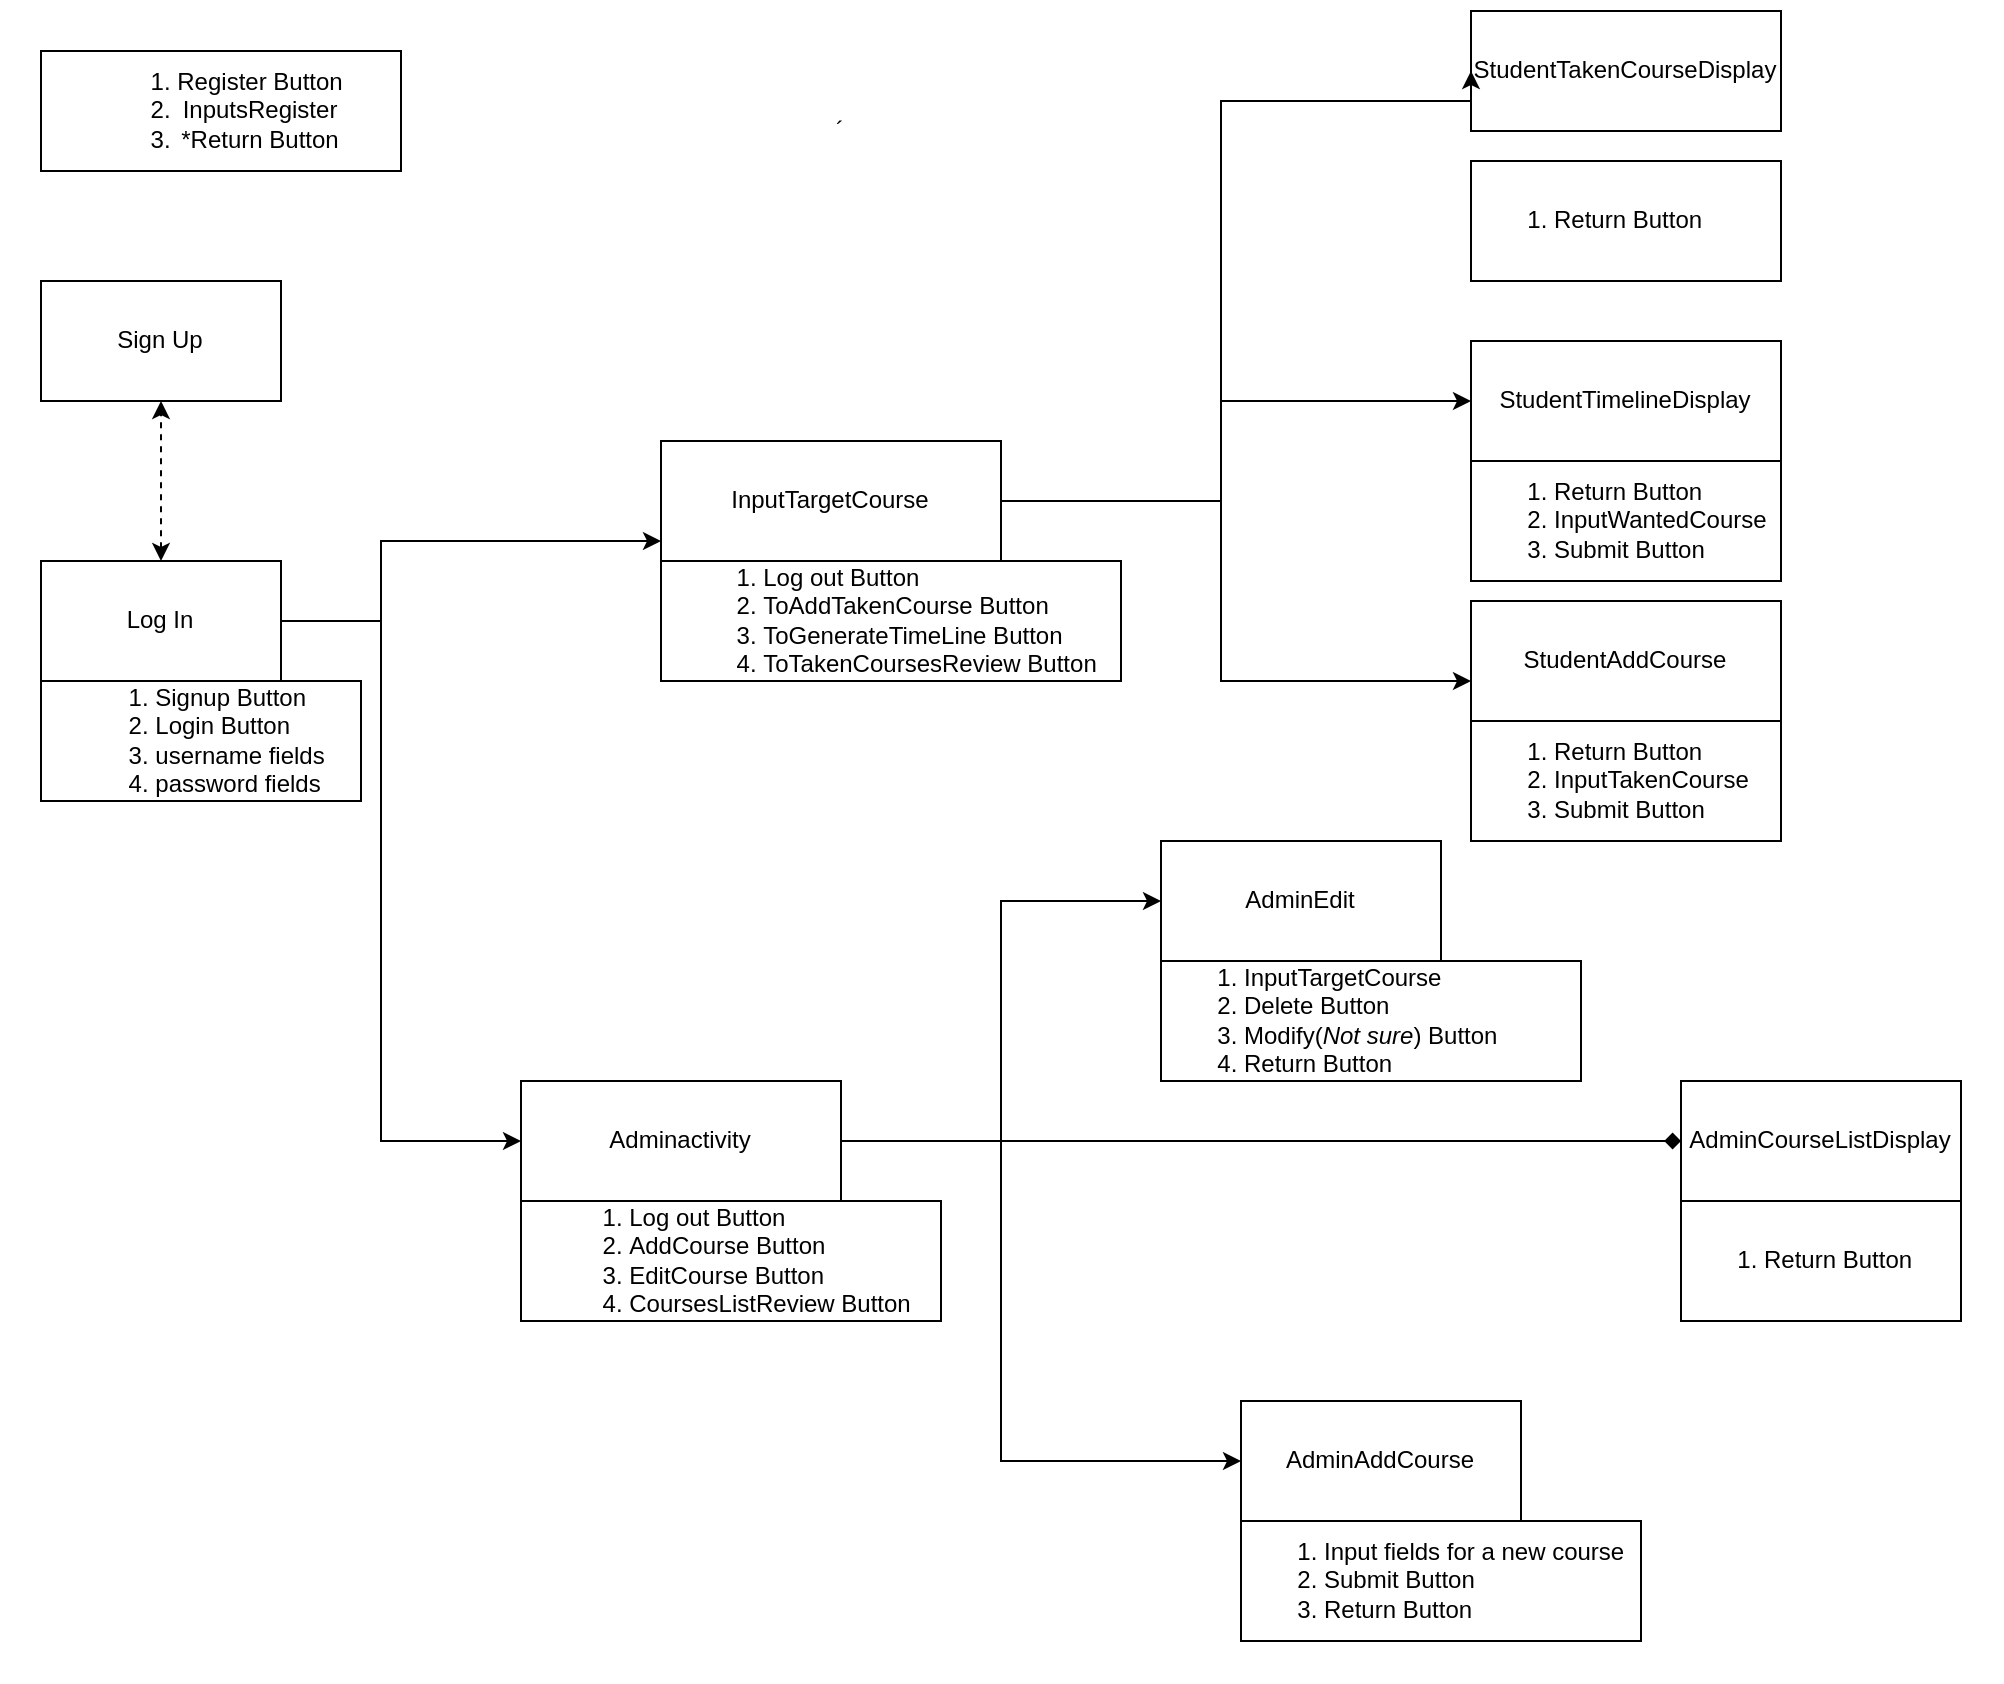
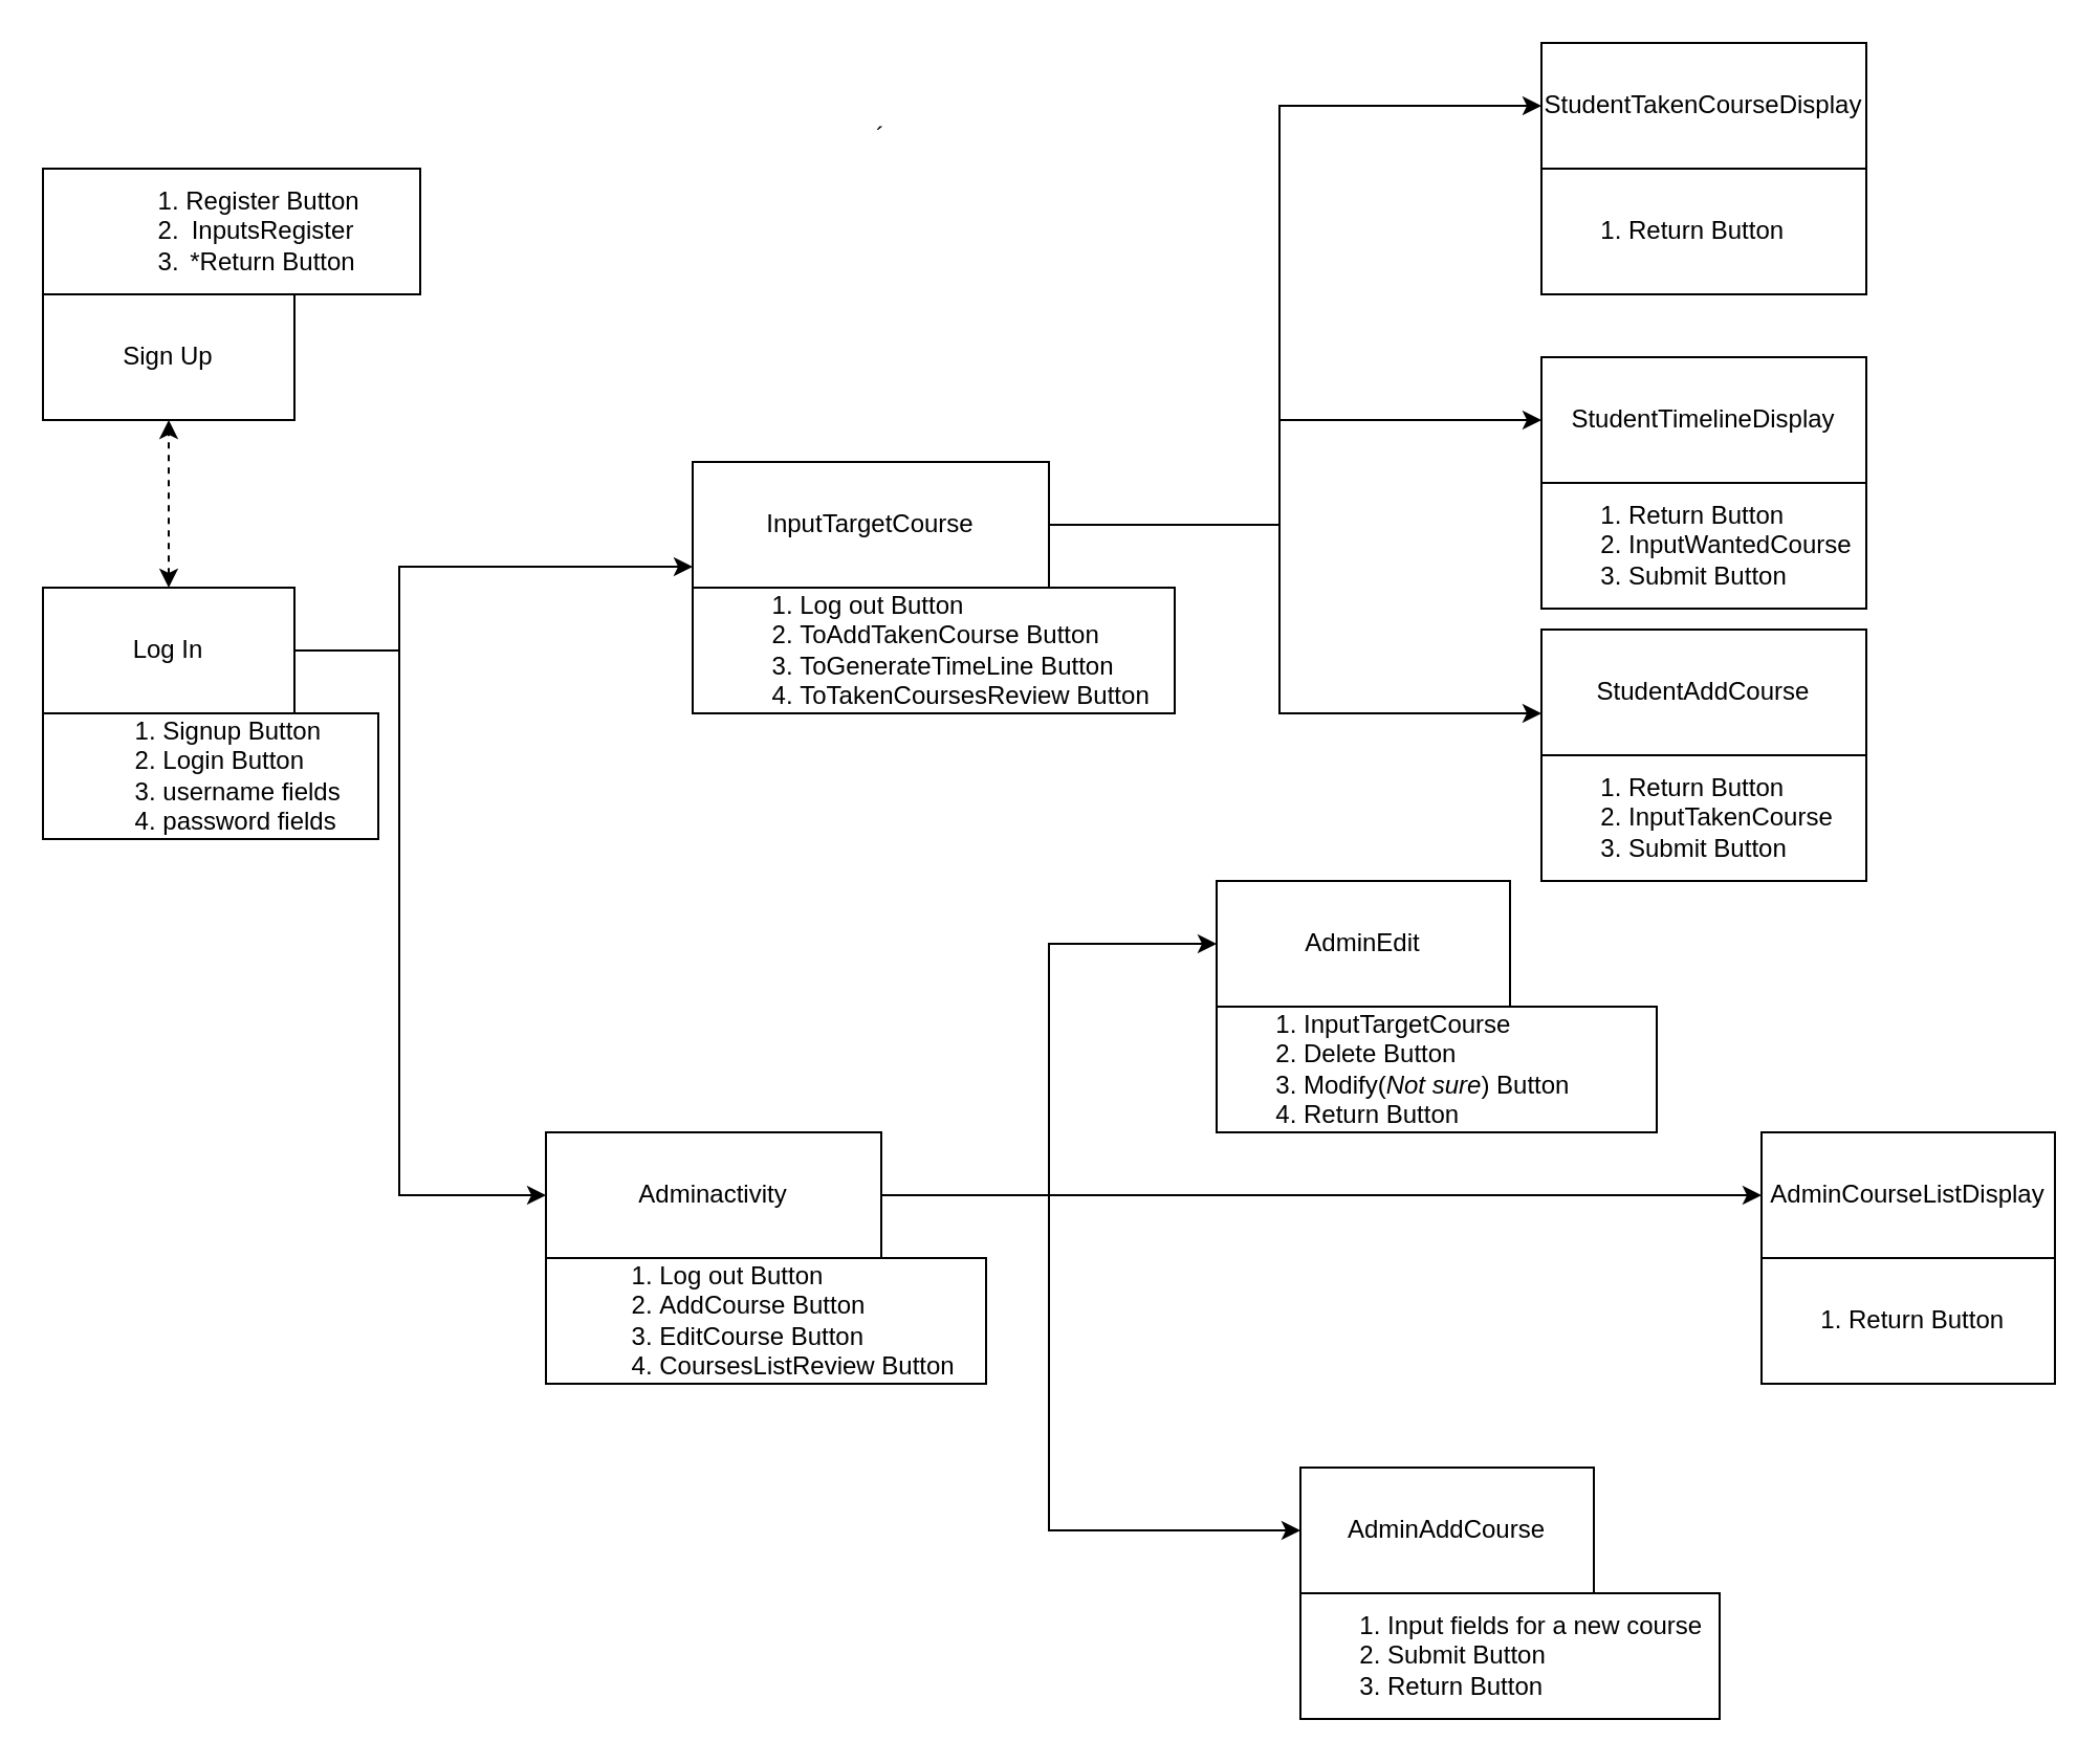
  <mxCell id="0" />
  <mxCell id="1" parent="0" />
  <mxCell id="2" value="´" style="text;html=1;strokeColor=none;fillColor=none;align=center;verticalAlign=middle;whiteSpace=wrap;rounded=0;" parent="1" vertex="1"><mxGeometry x="390" y="50" width="60" height="30" as="geometry" /></mxCell>
- <mxCell id="3" value="StudentTakenCourseDisplay" style="rounded=0;whiteSpace=wrap;html=1;" parent="1" vertex="1"><mxGeometry x="735" y="5" width="155" height="60" as="geometry" /></mxCell>
+ <mxCell id="3" value="StudentTakenCourseDisplay" style="rounded=0;whiteSpace=wrap;html=1;" parent="1" vertex="1"><mxGeometry x="735" y="20" width="155" height="60" as="geometry" /></mxCell>
  <mxCell id="4" value="StudentAddCourse" style="rounded=0;whiteSpace=wrap;html=1;" parent="1" vertex="1"><mxGeometry x="735" y="300" width="155" height="60" as="geometry" /></mxCell>
  <mxCell id="5" value="AdminCourseListDisplay" style="rounded=0;whiteSpace=wrap;html=1;" parent="1" vertex="1"><mxGeometry x="840" y="540" width="140" height="60" as="geometry" /></mxCell>
  <mxCell id="6" value="AdminEdit" style="rounded=0;whiteSpace=wrap;html=1;" parent="1" vertex="1"><mxGeometry x="580" y="420" width="140" height="60" as="geometry" /></mxCell>
  <mxCell id="7" value="StudentTimelineDisplay" style="rounded=0;whiteSpace=wrap;html=1;" parent="1" vertex="1"><mxGeometry x="735" y="170" width="155" height="60" as="geometry" /></mxCell>
  <mxCell id="8" style="edgeStyle=orthogonalEdgeStyle;rounded=0;orthogonalLoop=1;jettySize=auto;html=1;entryX=0;entryY=0.5;entryDx=0;entryDy=0;" parent="1" source="11" target="6" edge="1"><mxGeometry relative="1" as="geometry" /></mxCell>
- <mxCell id="9" style="edgeStyle=orthogonalEdgeStyle;rounded=0;orthogonalLoop=1;jettySize=auto;html=1;endArrow=diamond;" parent="1" source="11" target="5" edge="1"><mxGeometry relative="1" as="geometry" /></mxCell>
+ <mxCell id="9" style="edgeStyle=orthogonalEdgeStyle;rounded=0;orthogonalLoop=1;jettySize=auto;html=1;" parent="1" source="11" target="5" edge="1"><mxGeometry relative="1" as="geometry" /></mxCell>
  <mxCell id="10" style="edgeStyle=orthogonalEdgeStyle;rounded=0;orthogonalLoop=1;jettySize=auto;html=1;" parent="1" source="11" target="21" edge="1"><mxGeometry relative="1" as="geometry"><Array as="points"><mxPoint x="500" y="570" /><mxPoint x="500" y="730" /></Array></mxGeometry></mxCell>
  <mxCell id="11" value="Adminactivity" style="rounded=0;whiteSpace=wrap;html=1;" parent="1" vertex="1"><mxGeometry x="260" y="540" width="160" height="60" as="geometry" /></mxCell>
  <mxCell id="12" style="edgeStyle=orthogonalEdgeStyle;rounded=0;orthogonalLoop=1;jettySize=auto;html=1;" parent="1" source="15" target="7" edge="1"><mxGeometry relative="1" as="geometry"><Array as="points"><mxPoint x="610" y="250" /><mxPoint x="610" y="200" /></Array></mxGeometry></mxCell>
  <mxCell id="13" style="edgeStyle=orthogonalEdgeStyle;rounded=0;orthogonalLoop=1;jettySize=auto;html=1;" parent="1" source="15" target="4" edge="1"><mxGeometry relative="1" as="geometry"><Array as="points"><mxPoint x="610" y="250" /><mxPoint x="610" y="340" /></Array></mxGeometry></mxCell>
  <mxCell id="14" style="edgeStyle=orthogonalEdgeStyle;rounded=0;orthogonalLoop=1;jettySize=auto;html=1;entryX=0;entryY=0.5;entryDx=0;entryDy=0;" parent="1" source="15" target="3" edge="1"><mxGeometry relative="1" as="geometry"><Array as="points"><mxPoint x="610" y="250" /><mxPoint x="610" y="50" /><mxPoint x="735" y="50" /></Array></mxGeometry></mxCell>
  <mxCell id="15" value="InputTargetCourse" style="rounded=0;whiteSpace=wrap;html=1;" parent="1" vertex="1"><mxGeometry x="330" y="220" width="170" height="60" as="geometry" /></mxCell>
  <mxCell id="16" value="Sign Up" style="rounded=0;whiteSpace=wrap;html=1;" parent="1" vertex="1"><mxGeometry x="20" y="140" width="120" height="60" as="geometry" /></mxCell>
  <mxCell id="17" style="edgeStyle=orthogonalEdgeStyle;rounded=0;orthogonalLoop=1;jettySize=auto;html=1;" parent="1" source="19" target="15" edge="1"><mxGeometry relative="1" as="geometry"><Array as="points"><mxPoint x="190" y="310" /><mxPoint x="190" y="270" /></Array></mxGeometry></mxCell>
  <mxCell id="18" style="edgeStyle=orthogonalEdgeStyle;rounded=0;orthogonalLoop=1;jettySize=auto;html=1;entryX=0;entryY=0.5;entryDx=0;entryDy=0;" parent="1" source="19" target="11" edge="1"><mxGeometry relative="1" as="geometry"><Array as="points"><mxPoint x="190" y="310" /><mxPoint x="190" y="570" /></Array></mxGeometry></mxCell>
  <mxCell id="19" value="Log In" style="rounded=0;whiteSpace=wrap;html=1;" parent="1" vertex="1"><mxGeometry x="20" y="280" width="120" height="60" as="geometry" /></mxCell>
  <mxCell id="20" value="" style="endArrow=classic;startArrow=classic;html=1;rounded=0;dashed=1;" parent="1" source="19" target="16" edge="1"><mxGeometry width="50" height="50" relative="1" as="geometry"><mxPoint x="70" y="280" as="sourcePoint" /><mxPoint x="340" y="220" as="targetPoint" /></mxGeometry></mxCell>
  <mxCell id="21" value="AdminAddCourse" style="rounded=0;whiteSpace=wrap;html=1;" parent="1" vertex="1"><mxGeometry x="620" y="700" width="140" height="60" as="geometry" /></mxCell>
  <mxCell id="22" value="&lt;ol&gt;&lt;li style=&quot;text-align: justify;&quot;&gt;Log out Button&lt;/li&gt;&lt;li style=&quot;text-align: justify;&quot;&gt;ToAddTakenCourse Button&lt;/li&gt;&lt;li style=&quot;text-align: justify;&quot;&gt;ToGenerateTimeLine Button&lt;/li&gt;&lt;li style=&quot;text-align: justify;&quot;&gt;ToTakenCoursesReview Button&lt;/li&gt;&lt;/ol&gt;" style="rounded=0;whiteSpace=wrap;html=1;" parent="1" vertex="1"><mxGeometry x="330" y="280" width="230" height="60" as="geometry" /></mxCell>
  <mxCell id="23" value="&lt;ol&gt;&lt;li style=&quot;text-align: justify;&quot;&gt;Log out Button&lt;/li&gt;&lt;li style=&quot;text-align: justify;&quot;&gt;AddCourse Button&lt;/li&gt;&lt;li style=&quot;text-align: justify;&quot;&gt;EditCourse Button&lt;/li&gt;&lt;li style=&quot;text-align: justify;&quot;&gt;CoursesListReview Button&lt;/li&gt;&lt;/ol&gt;" style="rounded=0;whiteSpace=wrap;html=1;" parent="1" vertex="1"><mxGeometry x="260" y="600" width="210" height="60" as="geometry" /></mxCell>
  <mxCell id="24" value="&lt;ol&gt;&lt;li style=&quot;text-align: justify;&quot;&gt;Signup Button&lt;/li&gt;&lt;li style=&quot;text-align: justify;&quot;&gt;Login Button&lt;/li&gt;&lt;li style=&quot;text-align: justify;&quot;&gt;username fields&lt;/li&gt;&lt;li style=&quot;text-align: justify;&quot;&gt;password fields&lt;/li&gt;&lt;/ol&gt;" style="rounded=0;whiteSpace=wrap;html=1;" parent="1" vertex="1"><mxGeometry x="20" y="340" width="160" height="60" as="geometry" /></mxCell>
- <mxCell id="25" value="&lt;ol&gt;&lt;li&gt;Register Button&lt;/li&gt;&lt;li&gt;InputsRegister&lt;/li&gt;&lt;li&gt;*Return Button&lt;/li&gt;&lt;/ol&gt;" style="rounded=0;whiteSpace=wrap;html=1;" parent="1" vertex="1"><mxGeometry x="20" y="25" width="180" height="60" as="geometry" /></mxCell>
+ <mxCell id="25" value="&lt;ol&gt;&lt;li&gt;Register Button&lt;/li&gt;&lt;li&gt;InputsRegister&lt;/li&gt;&lt;li&gt;*Return Button&lt;/li&gt;&lt;/ol&gt;" style="rounded=0;whiteSpace=wrap;html=1;" parent="1" vertex="1"><mxGeometry x="20" y="80" width="180" height="60" as="geometry" /></mxCell>
  <mxCell id="26" value="&lt;ol&gt;&lt;li style=&quot;&quot;&gt;Return Button&lt;/li&gt;&lt;li style=&quot;&quot;&gt;InputWantedCourse&lt;/li&gt;&lt;li style=&quot;&quot;&gt;Submit Button&lt;/li&gt;&lt;/ol&gt;" style="rounded=0;whiteSpace=wrap;html=1;align=left;" parent="1" vertex="1"><mxGeometry x="735" y="230" width="155" height="60" as="geometry" /></mxCell>
  <mxCell id="27" value="&lt;ol&gt;&lt;li style=&quot;&quot;&gt;Return Button&lt;/li&gt;&lt;/ol&gt;" style="rounded=0;whiteSpace=wrap;html=1;align=left;" parent="1" vertex="1"><mxGeometry x="735" y="80" width="155" height="60" as="geometry" /></mxCell>
  <mxCell id="28" value="&lt;ol&gt;&lt;li style=&quot;&quot;&gt;Return Button&lt;/li&gt;&lt;li style=&quot;&quot;&gt;InputTakenCourse&lt;/li&gt;&lt;li style=&quot;&quot;&gt;Submit Button&lt;/li&gt;&lt;/ol&gt;" style="rounded=0;whiteSpace=wrap;html=1;align=left;" parent="1" vertex="1"><mxGeometry x="735" y="360" width="155" height="60" as="geometry" /></mxCell>
  <mxCell id="29" value="&lt;ol&gt;&lt;li style=&quot;&quot;&gt;Return Button&lt;/li&gt;&lt;/ol&gt;" style="rounded=0;whiteSpace=wrap;html=1;align=left;" parent="1" vertex="1"><mxGeometry x="840" y="600" width="140" height="60" as="geometry" /></mxCell>
  <mxCell id="30" value="&lt;ol&gt;&lt;li style=&quot;&quot;&gt;Input fields for a new course&lt;/li&gt;&lt;li style=&quot;&quot;&gt;Submit Button&lt;/li&gt;&lt;li style=&quot;&quot;&gt;Return Button&lt;/li&gt;&lt;/ol&gt;" style="rounded=0;whiteSpace=wrap;html=1;align=left;" parent="1" vertex="1"><mxGeometry x="620" y="760" width="200" height="60" as="geometry" /></mxCell>
  <mxCell id="31" value="&lt;ol&gt;&lt;li style=&quot;&quot;&gt;InputTargetCourse&lt;/li&gt;&lt;li style=&quot;&quot;&gt;Delete Button&lt;/li&gt;&lt;li style=&quot;&quot;&gt;Modify(&lt;i&gt;Not sure&lt;/i&gt;) Button&lt;/li&gt;&lt;li style=&quot;&quot;&gt;Return Button&lt;/li&gt;&lt;/ol&gt;" style="rounded=0;whiteSpace=wrap;html=1;align=left;" parent="1" vertex="1"><mxGeometry x="580" y="480" width="210" height="60" as="geometry" /></mxCell>
